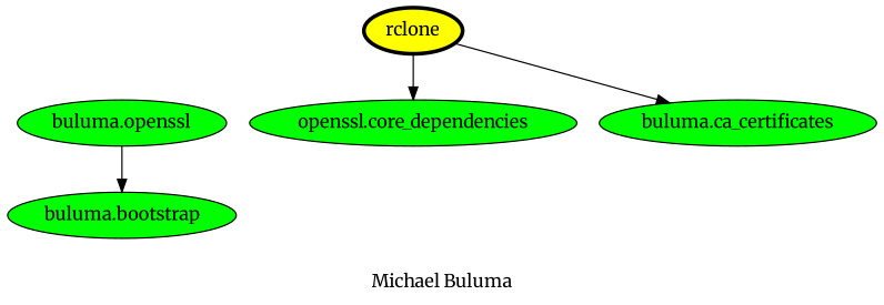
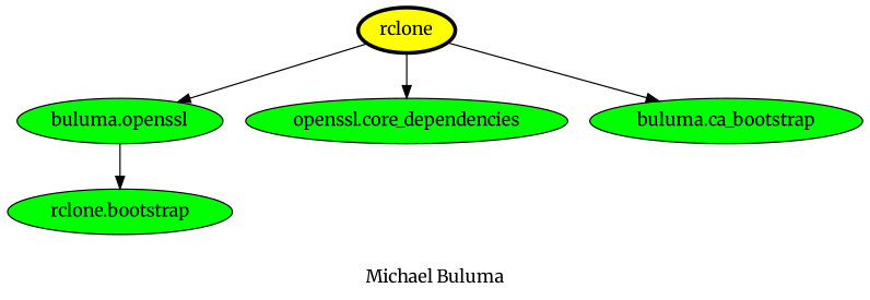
  digraph {
    fontname=Merriweather
    label="Michael Buluma"
    node [fillcolor=green fontname=Merriweather style=filled]
    edge [fontname=Merriweather]
    rclone [fillcolor=yellow penwidth=3]
    "buluma.openssl"
    n3 [label="openssl.core_dependencies"]
-   "buluma.ca_certificates"
-   "buluma.bootstrap"
+   "buluma.ca_certificates" [label="buluma.ca_bootstrap"]
+   "buluma.bootstrap" [label="rclone.bootstrap"]
+   rclone -> "buluma.openssl"
    rclone -> n3
    rclone -> "buluma.ca_certificates"
    "buluma.openssl" -> "buluma.bootstrap"
  }
